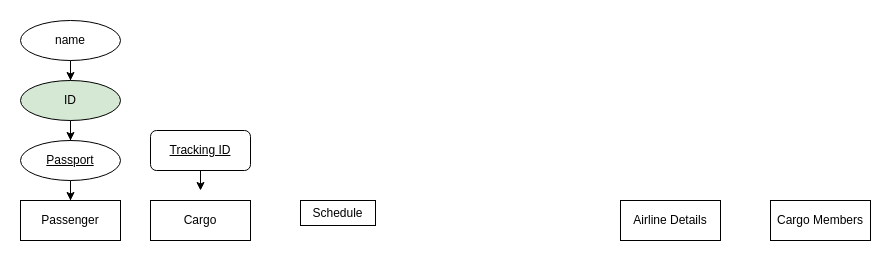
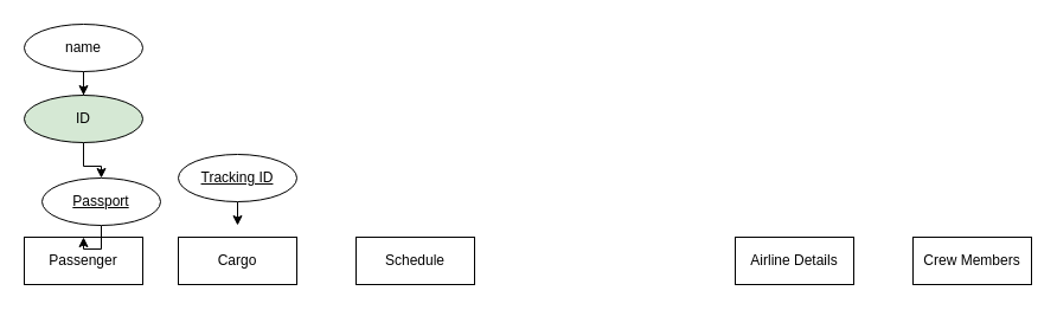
  <mxCell id="0" />
  <mxCell id="1" parent="0" />
  <mxCell id="2" value="Passenger" style="whiteSpace=wrap;html=1;align=center;" vertex="1" parent="1"><mxGeometry y="200" width="100" height="40" as="geometry" x="20" /></mxCell>
- <mxCell id="3" value="Schedule" style="whiteSpace=wrap;html=1;align=center;" vertex="1" parent="1"><mxGeometry x="300" y="200" width="75" height="25" as="geometry" /></mxCell>
+ <mxCell id="3" value="Schedule" style="whiteSpace=wrap;html=1;align=center;" vertex="1" parent="1"><mxGeometry x="300" y="200" width="100" height="40" as="geometry" /></mxCell>
  <mxCell id="4" value="Cargo" style="whiteSpace=wrap;html=1;align=center;" vertex="1" parent="1"><mxGeometry x="150" y="200" width="100" height="40" as="geometry" /></mxCell>
  <mxCell id="5" value="Airline Details" style="whiteSpace=wrap;html=1;align=center;" vertex="1" parent="1"><mxGeometry x="620" y="200" width="100" height="40" as="geometry" /></mxCell>
- <mxCell id="6" value="Cargo Members" style="whiteSpace=wrap;html=1;align=center;" vertex="1" parent="1"><mxGeometry x="770" y="200" width="100" height="40" as="geometry" /></mxCell>
+ <mxCell id="6" value="Crew Members" style="whiteSpace=wrap;html=1;align=center;" vertex="1" parent="1"><mxGeometry x="770" y="200" width="100" height="40" as="geometry" /></mxCell>
  <mxCell id="7" value="" style="edgeStyle=orthogonalEdgeStyle;rounded=0;orthogonalLoop=1;jettySize=auto;html=1;" edge="1" parent="1" source="8" target="12"><mxGeometry relative="1" as="geometry" /></mxCell>
  <mxCell id="8" value="name&lt;br&gt;" style="ellipse;whiteSpace=wrap;html=1;align=center;" vertex="1" parent="1"><mxGeometry y="20" width="100" height="40" as="geometry" x="20" /></mxCell>
  <mxCell id="9" value="" style="edgeStyle=orthogonalEdgeStyle;rounded=0;orthogonalLoop=1;jettySize=auto;html=1;" edge="1" parent="1" source="10" target="2"><mxGeometry relative="1" as="geometry" /></mxCell>
- <mxCell id="10" value="Passport" style="ellipse;whiteSpace=wrap;html=1;align=center;fontStyle=4;" vertex="1" parent="1"><mxGeometry y="140" width="100" height="40" as="geometry" x="20" /></mxCell>
+ <mxCell id="10" value="Passport" style="ellipse;whiteSpace=wrap;html=1;align=center;fontStyle=4;" vertex="1" parent="1"><mxGeometry x="35" y="150" width="100" height="40" as="geometry" /></mxCell>
  <mxCell id="11" value="" style="edgeStyle=orthogonalEdgeStyle;rounded=0;orthogonalLoop=1;jettySize=auto;html=1;" edge="1" parent="1" source="12" target="10"><mxGeometry relative="1" as="geometry" /></mxCell>
  <mxCell id="12" value="ID" style="ellipse;whiteSpace=wrap;html=1;align=center;fillColor=#d5e8d4;" vertex="1" parent="1"><mxGeometry y="80" width="100" height="40" as="geometry" x="20" /></mxCell>
  <mxCell id="13" style="edgeStyle=orthogonalEdgeStyle;rounded=0;orthogonalLoop=1;jettySize=auto;html=1;" edge="1" parent="1" source="14"><mxGeometry relative="1" as="geometry"><mxPoint x="200" y="190" as="targetPoint" /></mxGeometry></mxCell>
- <mxCell id="14" value="Tracking ID" style="whiteSpace=wrap;html=1;align=center;fontStyle=4;rounded=1;" vertex="1" parent="1"><mxGeometry x="150" y="130" width="100" height="40" as="geometry" /></mxCell>
+ <mxCell id="14" value="Tracking ID" style="ellipse;whiteSpace=wrap;html=1;align=center;fontStyle=4;" vertex="1" parent="1"><mxGeometry x="150" y="130" width="100" height="40" as="geometry" /></mxCell>
